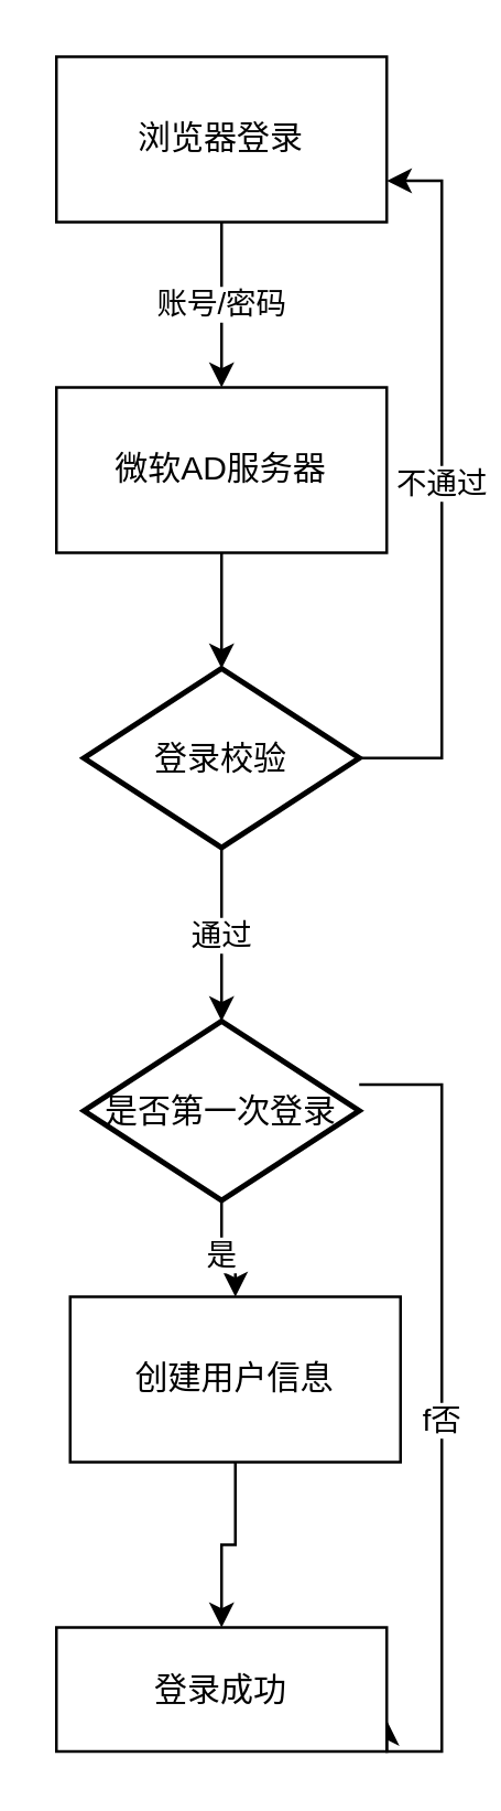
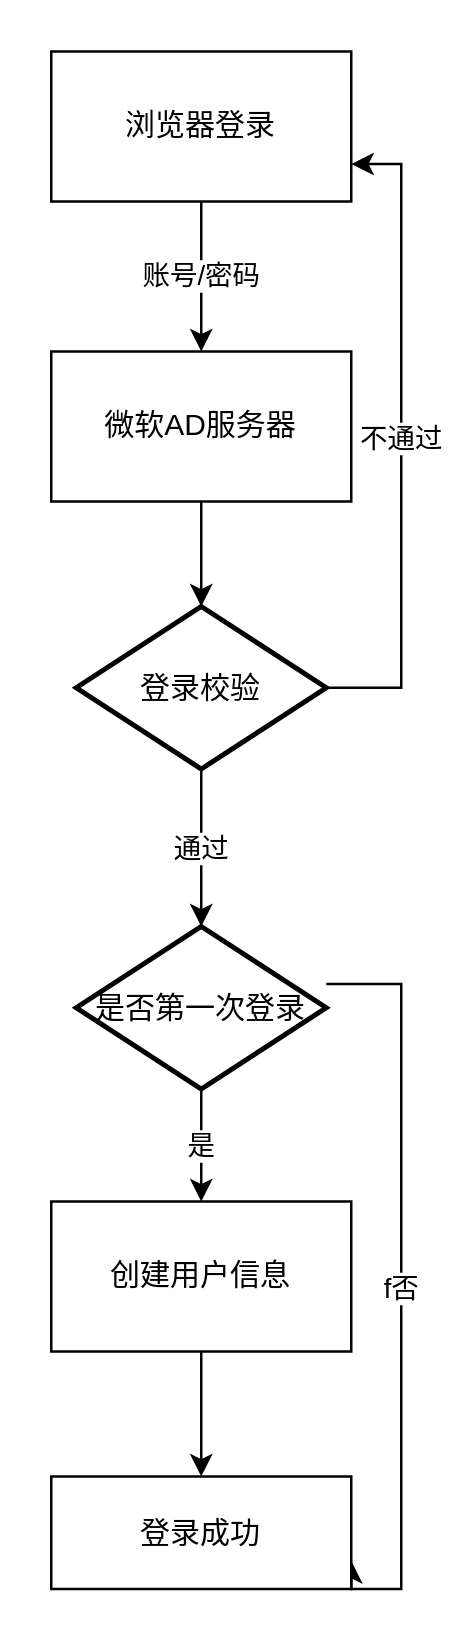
  <mxCell id="0" />
  <mxCell id="1" parent="0" />
  <mxCell id="2" value="通过" style="edgeStyle=orthogonalEdgeStyle;rounded=0;orthogonalLoop=1;jettySize=auto;html=1;" edge="1" parent="1" source="4" target="11"><mxGeometry relative="1" as="geometry" /></mxCell>
  <mxCell id="3" value="不通过" style="edgeStyle=orthogonalEdgeStyle;rounded=0;orthogonalLoop=1;jettySize=auto;html=1;entryX=1;entryY=0.75;entryDx=0;entryDy=0;" edge="1" parent="1" source="4" target="6"><mxGeometry relative="1" as="geometry"><mxPoint x="220" y="60" as="targetPoint" /><Array as="points"><mxPoint x="160" y="275" /><mxPoint x="160" y="65" /></Array></mxGeometry></mxCell>
  <mxCell id="4" value="登录校验" style="strokeWidth=2;html=1;shape=mxgraph.flowchart.decision;whiteSpace=wrap;" vertex="1" parent="1"><mxGeometry x="30" y="242" width="100" height="65" as="geometry" /></mxCell>
  <mxCell id="5" value="账号/密码" style="edgeStyle=orthogonalEdgeStyle;rounded=0;orthogonalLoop=1;jettySize=auto;html=1;" edge="1" parent="1" source="6" target="8"><mxGeometry relative="1" as="geometry" /></mxCell>
  <mxCell id="6" value="浏览器登录" style="rounded=0;whiteSpace=wrap;html=1;" vertex="1" parent="1"><mxGeometry x="20" y="20" width="120" height="60" as="geometry" /></mxCell>
  <mxCell id="7" value="" style="edgeStyle=orthogonalEdgeStyle;rounded=0;orthogonalLoop=1;jettySize=auto;html=1;" edge="1" parent="1" source="8" target="4"><mxGeometry relative="1" as="geometry" /></mxCell>
  <mxCell id="8" value="微软AD服务器" style="rounded=0;whiteSpace=wrap;html=1;" vertex="1" parent="1"><mxGeometry x="20" y="140" width="120" height="60" as="geometry" /></mxCell>
  <mxCell id="9" value="是" style="edgeStyle=orthogonalEdgeStyle;rounded=0;orthogonalLoop=1;jettySize=auto;html=1;" edge="1" parent="1" source="11" target="13"><mxGeometry relative="1" as="geometry" /></mxCell>
  <mxCell id="10" value="f否" style="edgeStyle=orthogonalEdgeStyle;rounded=0;orthogonalLoop=1;jettySize=auto;html=1;entryX=1;entryY=0.75;entryDx=0;entryDy=0;" edge="1" parent="1" source="11" target="14"><mxGeometry relative="1" as="geometry"><Array as="points"><mxPoint x="160" y="393" /><mxPoint x="160" y="635" /></Array></mxGeometry></mxCell>
  <mxCell id="11" value="是否第一次登录" style="strokeWidth=2;html=1;shape=mxgraph.flowchart.decision;whiteSpace=wrap;" vertex="1" parent="1"><mxGeometry x="30" y="370" width="100" height="65" as="geometry" /></mxCell>
  <mxCell id="12" style="edgeStyle=orthogonalEdgeStyle;rounded=0;orthogonalLoop=1;jettySize=auto;html=1;entryX=0.5;entryY=0;entryDx=0;entryDy=0;" edge="1" parent="1" source="13" target="14"><mxGeometry relative="1" as="geometry" /></mxCell>
- <mxCell id="13" value="创建用户信息" style="rounded=0;whiteSpace=wrap;html=1;" vertex="1" parent="1"><mxGeometry x="25" y="470" width="120" height="60" as="geometry" /></mxCell>
+ <mxCell id="13" value="创建用户信息" style="rounded=0;whiteSpace=wrap;html=1;" vertex="1" parent="1"><mxGeometry x="20" y="480" width="120" height="60" as="geometry" /></mxCell>
  <mxCell id="14" value="登录成功" style="rounded=0;whiteSpace=wrap;html=1;" vertex="1" parent="1"><mxGeometry x="20" y="590" width="120" height="45" as="geometry" /></mxCell>
